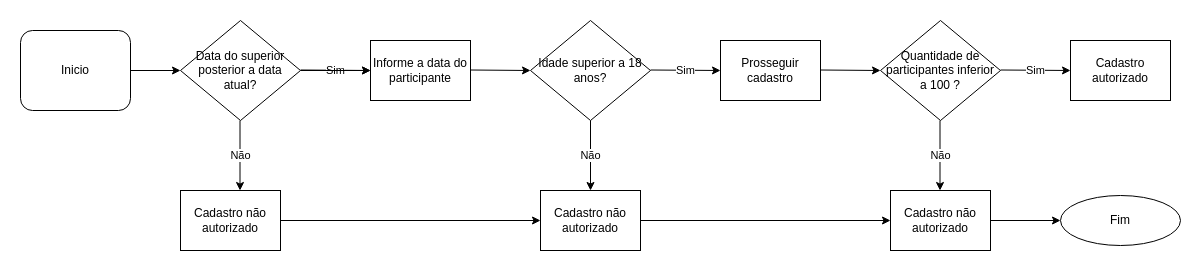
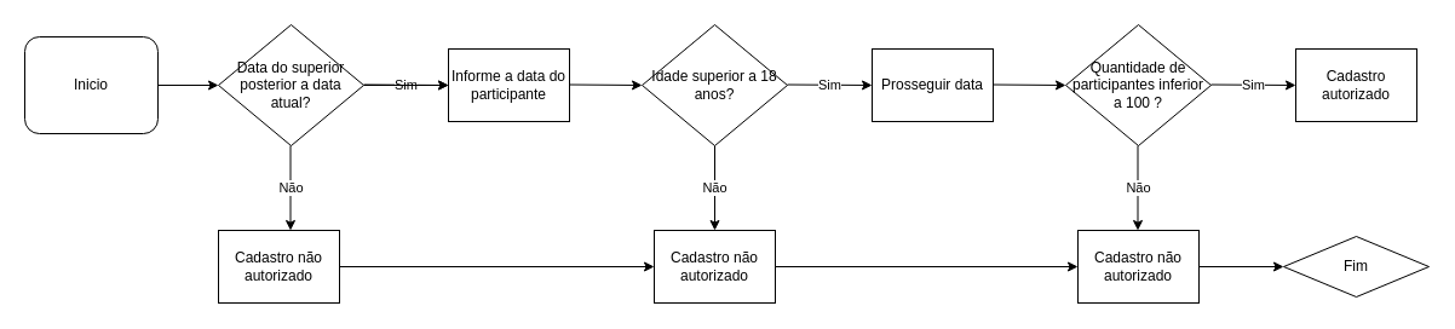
  <mxCell id="0" />
  <mxCell id="1" parent="0" />
  <mxCell id="2" value="Inicio" style="whiteSpace=wrap;html=1;rounded=1;" parent="1" vertex="1"><mxGeometry x="20" y="30" width="110" height="80" as="geometry" /></mxCell>
  <mxCell id="3" value="" style="endArrow=classic;html=1;rounded=0;exitX=1;exitY=0.5;exitDx=0;exitDy=0;entryX=0;entryY=0.5;entryDx=0;entryDy=0;" parent="1" source="2" edge="1" target="9"><mxGeometry width="50" height="50" relative="1" as="geometry"><mxPoint x="150" y="109.5" as="sourcePoint" /><mxPoint x="210" y="70" as="targetPoint" /></mxGeometry></mxCell>
  <mxCell id="4" value="Não" style="endArrow=classic;html=1;rounded=0;exitX=0.5;exitY=1;exitDx=0;exitDy=0;" parent="1" edge="1"><mxGeometry relative="1" as="geometry"><mxPoint x="239.5" y="120" as="sourcePoint" /><mxPoint x="239.5" y="190" as="targetPoint" /></mxGeometry></mxCell>
  <mxCell id="5" value="" style="endArrow=classic;html=1;rounded=0;entryX=0;entryY=0.5;entryDx=0;entryDy=0;" parent="1" target="11" edge="1"><mxGeometry relative="1" as="geometry"><mxPoint x="300" y="69.5" as="sourcePoint" /><mxPoint x="365" y="70" as="targetPoint" /></mxGeometry></mxCell>
  <mxCell id="6" value="Sim" style="edgeLabel;resizable=0;html=1;align=center;verticalAlign=middle;" parent="5" connectable="0" vertex="1"><mxGeometry relative="1" as="geometry" /></mxCell>
- <mxCell id="7" value="Fim" style="ellipse;whiteSpace=wrap;html=1;" parent="1" vertex="1"><mxGeometry x="1060" y="195" width="120" height="50" as="geometry" /></mxCell>
+ <mxCell id="7" value="Fim" style="rhombus;whiteSpace=wrap;html=1;" parent="1" vertex="1"><mxGeometry x="1060" y="195" width="120" height="50" as="geometry" /></mxCell>
  <mxCell id="8" value="" style="edgeStyle=orthogonalEdgeStyle;rounded=0;orthogonalLoop=1;jettySize=auto;html=1;" edge="1" parent="1" source="9" target="11"><mxGeometry relative="1" as="geometry" /></mxCell>
  <mxCell id="9" value="Data do superior posterior a data atual?" style="rhombus;whiteSpace=wrap;html=1;" vertex="1" parent="1"><mxGeometry x="180" y="20" width="120" height="100" as="geometry" /></mxCell>
  <mxCell id="10" value="Cadastro não autorizado" style="rounded=0;whiteSpace=wrap;html=1;" vertex="1" parent="1"><mxGeometry x="180" y="190" width="100" height="60" as="geometry" /></mxCell>
  <mxCell id="11" value="Informe a data do participante" style="rounded=0;whiteSpace=wrap;html=1;" vertex="1" parent="1"><mxGeometry x="370" y="40" width="100" height="60" as="geometry" /></mxCell>
  <mxCell id="12" value="Idade superior a 18 anos?" style="rhombus;whiteSpace=wrap;html=1;" vertex="1" parent="1"><mxGeometry x="530" y="20" width="120" height="100" as="geometry" /></mxCell>
  <mxCell id="13" value="Não" style="endArrow=classic;html=1;rounded=0;exitX=0.5;exitY=1;exitDx=0;exitDy=0;entryX=0.5;entryY=0;entryDx=0;entryDy=0;" edge="1" parent="1" source="12" target="24"><mxGeometry relative="1" as="geometry"><mxPoint x="520" y="100" as="sourcePoint" /><mxPoint x="520.5" y="200" as="targetPoint" /></mxGeometry></mxCell>
  <mxCell id="14" value="" style="endArrow=classic;html=1;rounded=0;entryX=0;entryY=0.5;entryDx=0;entryDy=0;" edge="1" parent="1"><mxGeometry relative="1" as="geometry"><mxPoint x="650" y="69.5" as="sourcePoint" /><mxPoint x="720" y="70" as="targetPoint" /></mxGeometry></mxCell>
  <mxCell id="15" value="Sim" style="edgeLabel;resizable=0;html=1;align=center;verticalAlign=middle;" connectable="0" vertex="1" parent="14"><mxGeometry relative="1" as="geometry" /></mxCell>
- <mxCell id="16" value="Prosseguir cadastro" style="rounded=0;whiteSpace=wrap;html=1;" vertex="1" parent="1"><mxGeometry x="720" y="40" width="100" height="60" as="geometry" /></mxCell>
+ <mxCell id="16" value="Prosseguir data" style="rounded=0;whiteSpace=wrap;html=1;" vertex="1" parent="1"><mxGeometry x="720" y="40" width="100" height="60" as="geometry" /></mxCell>
  <mxCell id="17" value="Quantidade de participantes inferior a 100 ?" style="rhombus;whiteSpace=wrap;html=1;" vertex="1" parent="1"><mxGeometry x="880" y="20" width="120" height="100" as="geometry" /></mxCell>
  <mxCell id="18" value="" style="endArrow=classic;html=1;rounded=0;exitX=1;exitY=0.5;exitDx=0;exitDy=0;" edge="1" parent="1"><mxGeometry width="50" height="50" relative="1" as="geometry"><mxPoint x="820" y="69.5" as="sourcePoint" /><mxPoint x="880" y="70" as="targetPoint" /></mxGeometry></mxCell>
  <mxCell id="19" value="" style="endArrow=classic;html=1;rounded=0;entryX=0;entryY=0.5;entryDx=0;entryDy=0;" edge="1" parent="1"><mxGeometry relative="1" as="geometry"><mxPoint x="1000" y="69.5" as="sourcePoint" /><mxPoint x="1070" y="70" as="targetPoint" /></mxGeometry></mxCell>
  <mxCell id="20" value="Sim" style="edgeLabel;resizable=0;html=1;align=center;verticalAlign=middle;" connectable="0" vertex="1" parent="19"><mxGeometry relative="1" as="geometry" /></mxCell>
  <mxCell id="21" value="" style="endArrow=classic;html=1;rounded=0;exitX=1;exitY=0.5;exitDx=0;exitDy=0;" edge="1" parent="1"><mxGeometry width="50" height="50" relative="1" as="geometry"><mxPoint x="470" y="69.5" as="sourcePoint" /><mxPoint x="530" y="70" as="targetPoint" /></mxGeometry></mxCell>
  <mxCell id="22" value="Cadastro autorizado" style="rounded=0;whiteSpace=wrap;html=1;" vertex="1" parent="1"><mxGeometry x="1070" y="40" width="100" height="60" as="geometry" /></mxCell>
  <mxCell id="23" value="" style="endArrow=classic;html=1;rounded=0;exitX=1;exitY=0.5;exitDx=0;exitDy=0;entryX=0;entryY=0.5;entryDx=0;entryDy=0;startArrow=none;" edge="1" parent="1" source="25" target="7"><mxGeometry width="50" height="50" relative="1" as="geometry"><mxPoint x="660" y="180" as="sourcePoint" /><mxPoint x="550" y="220" as="targetPoint" /></mxGeometry></mxCell>
  <mxCell id="24" value="Cadastro não autorizado" style="rounded=0;whiteSpace=wrap;html=1;" vertex="1" parent="1"><mxGeometry x="540" y="190" width="100" height="60" as="geometry" /></mxCell>
  <mxCell id="25" value="Cadastro não autorizado" style="rounded=0;whiteSpace=wrap;html=1;" vertex="1" parent="1"><mxGeometry x="890" y="190" width="100" height="60" as="geometry" /></mxCell>
  <mxCell id="26" value="Não" style="endArrow=classic;html=1;rounded=0;exitX=0.5;exitY=1;exitDx=0;exitDy=0;entryX=0.5;entryY=0;entryDx=0;entryDy=0;" edge="1" parent="1"><mxGeometry relative="1" as="geometry"><mxPoint x="939.5" y="120" as="sourcePoint" /><mxPoint x="939.5" y="190" as="targetPoint" /></mxGeometry></mxCell>
  <mxCell id="27" value="" style="endArrow=classic;html=1;rounded=0;exitX=1;exitY=0.5;exitDx=0;exitDy=0;entryX=0;entryY=0.5;entryDx=0;entryDy=0;" edge="1" parent="1" source="10" target="24"><mxGeometry width="50" height="50" relative="1" as="geometry"><mxPoint x="480" y="180" as="sourcePoint" /><mxPoint x="530" y="130" as="targetPoint" /></mxGeometry></mxCell>
  <mxCell id="28" value="" style="endArrow=classic;html=1;rounded=0;exitX=1;exitY=0.5;exitDx=0;exitDy=0;entryX=0;entryY=0.5;entryDx=0;entryDy=0;" edge="1" parent="1" source="24" target="25"><mxGeometry width="50" height="50" relative="1" as="geometry"><mxPoint x="670" y="180" as="sourcePoint" /><mxPoint x="720" y="130" as="targetPoint" /></mxGeometry></mxCell>
